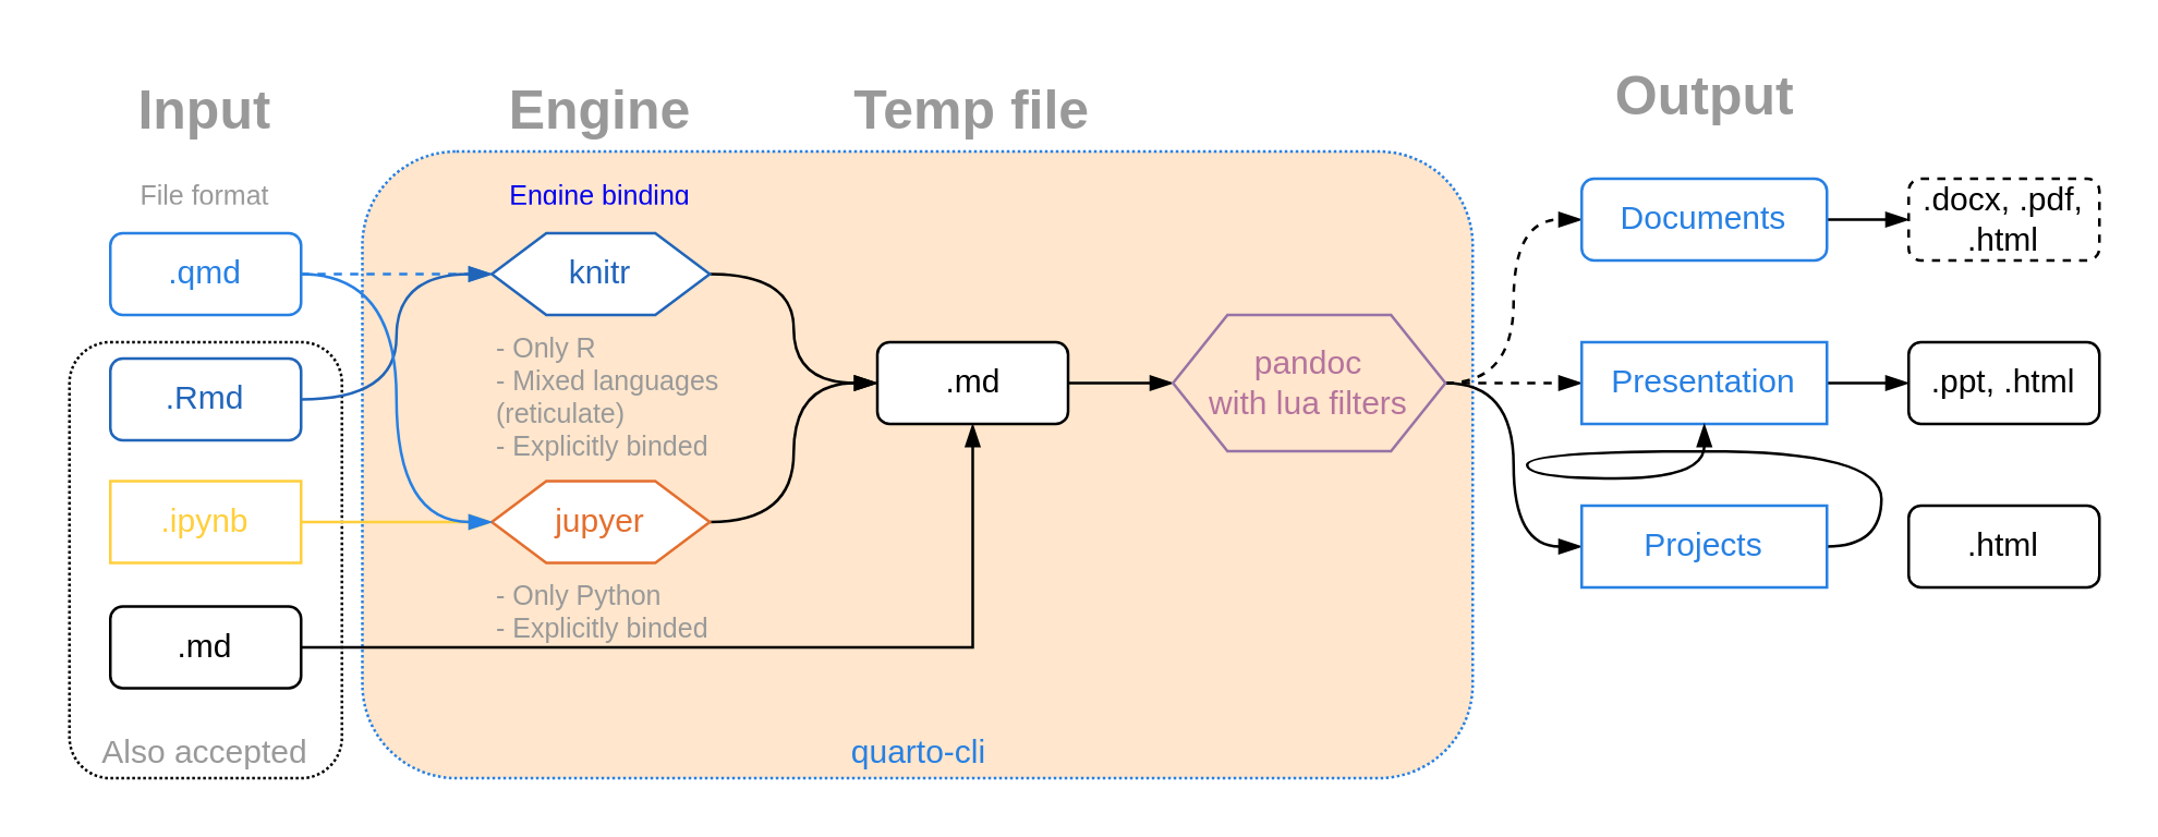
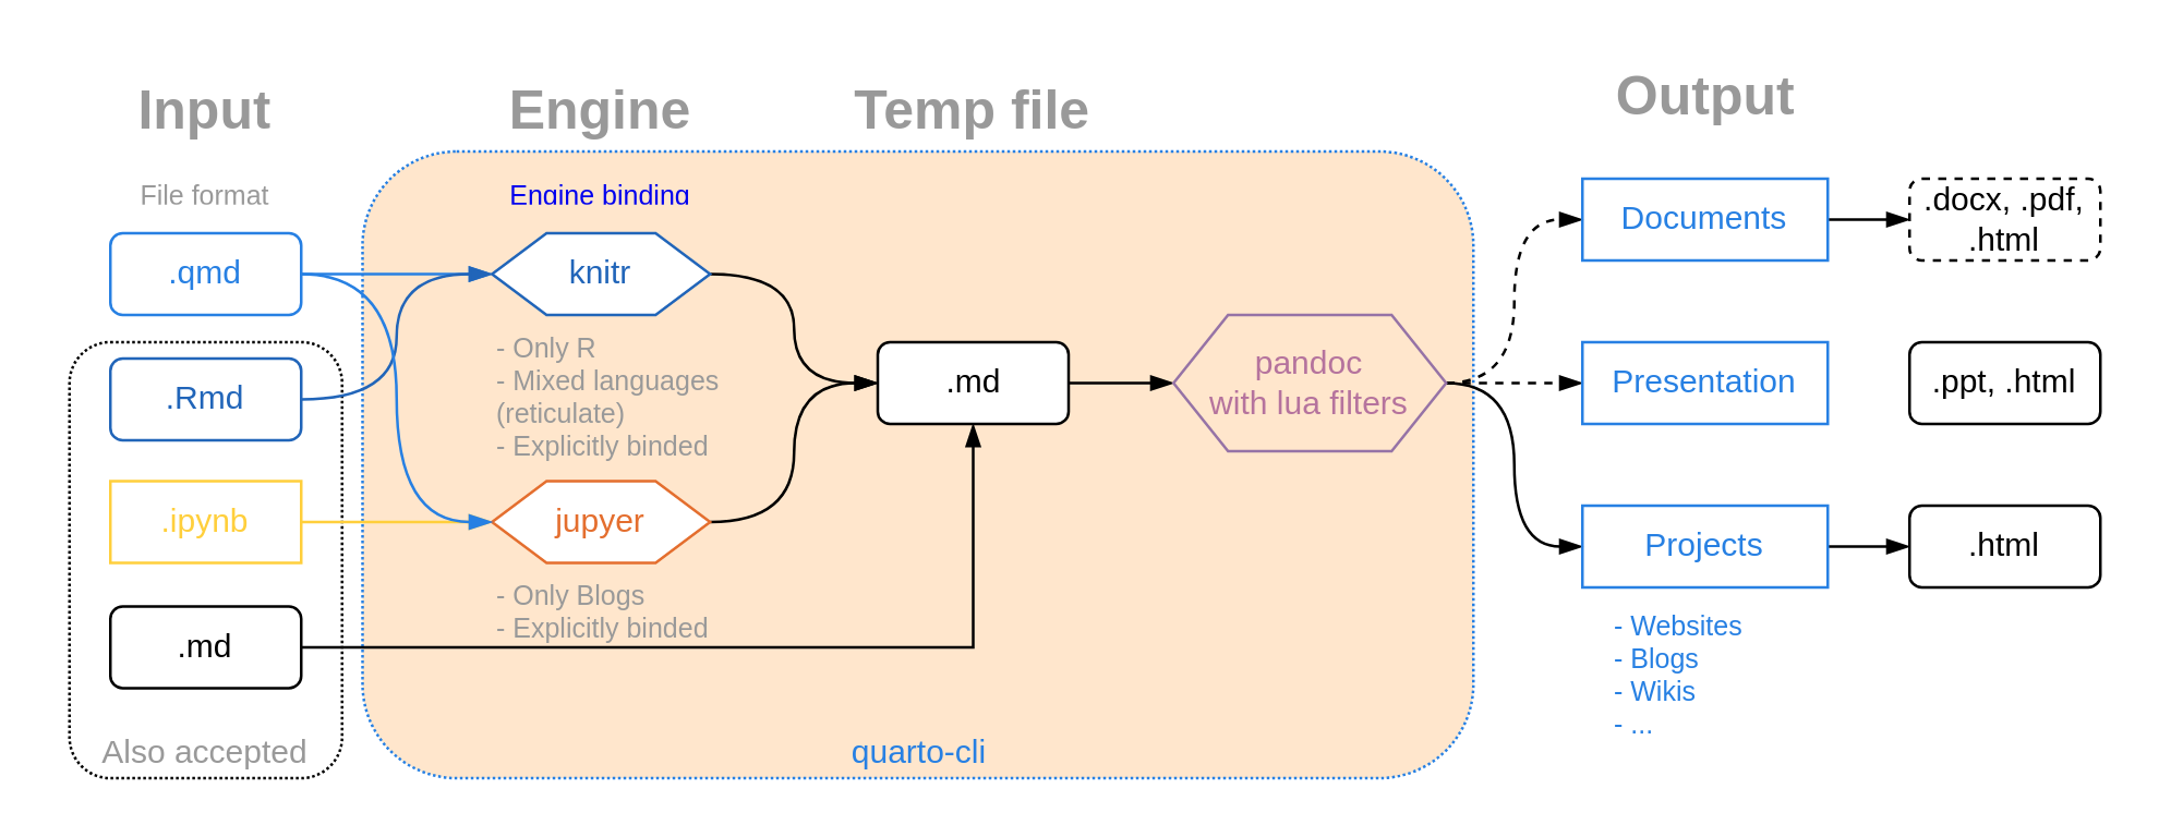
  <mxCell id="0" />
  <mxCell id="1" parent="0" />
  <mxCell id="2" value="&lt;h1&gt;Input&lt;/h1&gt;&lt;p&gt;File format&lt;br&gt;&lt;/p&gt;" style="text;html=1;strokeColor=none;fillColor=none;spacing=5;spacingTop=-20;whiteSpace=wrap;overflow=hidden;rounded=0;dashed=1;dashPattern=1 1;fontSize=10;fontColor=#999999;align=center;" vertex="1" parent="1"><mxGeometry x="20" y="25" width="110" height="50" as="geometry" /></mxCell>
  <mxCell id="3" value="quarto-cli" style="rounded=1;whiteSpace=wrap;html=1;dashed=1;dashPattern=1 1;verticalAlign=bottom;fontColor=#2780E3;strokeColor=#2780E3;fillColor=#ffe6cc;" vertex="1" parent="1"><mxGeometry x="132.5" y="55" width="407.5" height="230" as="geometry" /></mxCell>
  <mxCell id="4" value="Also accepted" style="rounded=1;whiteSpace=wrap;html=1;dashed=1;dashPattern=1 1;verticalAlign=bottom;fontColor=#999999;" vertex="1" parent="1"><mxGeometry x="25" y="125" width="100" height="160" as="geometry" /></mxCell>
- <mxCell id="5" style="edgeStyle=none;rounded=0;orthogonalLoop=1;jettySize=auto;html=1;exitX=1;exitY=0.5;exitDx=0;exitDy=0;entryX=0;entryY=0.5;entryDx=0;entryDy=0;fontColor=#2780e3;endArrow=blockThin;endFill=1;strokeColor=#2780E3;dashed=1;" edge="1" parent="1" source="6" target="12"><mxGeometry relative="1" as="geometry" /></mxCell>
+ <mxCell id="5" style="edgeStyle=none;rounded=0;orthogonalLoop=1;jettySize=auto;html=1;exitX=1;exitY=0.5;exitDx=0;exitDy=0;entryX=0;entryY=0.5;entryDx=0;entryDy=0;fontColor=#2780e3;endArrow=blockThin;endFill=1;strokeColor=#2780E3;" edge="1" parent="1" source="6" target="12"><mxGeometry relative="1" as="geometry" /></mxCell>
  <mxCell id="6" value=".qmd" style="rounded=1;whiteSpace=wrap;html=1;strokeColor=#2780e3;fontColor=#2780e3;" vertex="1" parent="1"><mxGeometry x="40" y="85" width="70" height="30" as="geometry" /></mxCell>
  <mxCell id="7" style="edgeStyle=orthogonalEdgeStyle;rounded=0;orthogonalLoop=1;jettySize=auto;html=1;exitX=1;exitY=0.5;exitDx=0;exitDy=0;fontColor=#2780e3;endArrow=blockThin;endFill=1;strokeColor=#FFCF3C;" edge="1" parent="1" source="8" target="14"><mxGeometry relative="1" as="geometry" /></mxCell>
  <mxCell id="8" value=".ipynb" style="whiteSpace=wrap;html=1;strokeColor=#ffcf3c;fontColor=#FFCF3C;rounded=0;" vertex="1" parent="1"><mxGeometry x="40" y="176" width="70" height="30" as="geometry" /></mxCell>
  <mxCell id="9" style="edgeStyle=orthogonalEdgeStyle;rounded=0;orthogonalLoop=1;jettySize=auto;html=1;exitX=1;exitY=0.5;exitDx=0;exitDy=0;entryX=0.5;entryY=1;entryDx=0;entryDy=0;fontColor=#2165b9;endArrow=blockThin;endFill=1;" edge="1" parent="1" source="10" target="16"><mxGeometry relative="1" as="geometry" /></mxCell>
  <mxCell id="10" value=".md" style="rounded=1;whiteSpace=wrap;html=1;" vertex="1" parent="1"><mxGeometry x="40" y="222" width="70" height="30" as="geometry" /></mxCell>
  <mxCell id="11" style="edgeStyle=orthogonalEdgeStyle;curved=1;rounded=0;orthogonalLoop=1;jettySize=auto;html=1;exitX=1;exitY=0.5;exitDx=0;exitDy=0;entryX=0;entryY=0.5;entryDx=0;entryDy=0;fontSize=10;fontColor=#333333;endArrow=blockThin;endFill=1;" edge="1" parent="1" source="12" target="16"><mxGeometry relative="1" as="geometry" /></mxCell>
  <mxCell id="12" value="knitr" style="shape=hexagon;perimeter=hexagonPerimeter2;whiteSpace=wrap;html=1;fixedSize=1;fontColor=#2165b9;strokeColor=#2165b9;" vertex="1" parent="1"><mxGeometry x="180" y="85" width="80" height="30" as="geometry" /></mxCell>
  <mxCell id="13" style="edgeStyle=orthogonalEdgeStyle;curved=1;rounded=0;orthogonalLoop=1;jettySize=auto;html=1;exitX=1;exitY=0.5;exitDx=0;exitDy=0;entryX=0;entryY=0.5;entryDx=0;entryDy=0;fontSize=10;fontColor=#333333;endArrow=blockThin;endFill=1;" edge="1" parent="1" source="14" target="16"><mxGeometry relative="1" as="geometry" /></mxCell>
  <mxCell id="14" value="jupyer" style="shape=hexagon;perimeter=hexagonPerimeter2;whiteSpace=wrap;html=1;fixedSize=1;fontColor=#e46e2e;strokeColor=#e46e2e;" vertex="1" parent="1"><mxGeometry x="180" y="176" width="80" height="30" as="geometry" /></mxCell>
  <mxCell id="15" style="edgeStyle=orthogonalEdgeStyle;rounded=0;orthogonalLoop=1;jettySize=auto;html=1;exitX=1;exitY=0.5;exitDx=0;exitDy=0;fontSize=10;fontColor=#333333;endArrow=blockThin;endFill=1;" edge="1" parent="1" source="16" target="25"><mxGeometry relative="1" as="geometry" /></mxCell>
  <mxCell id="16" value=".md" style="rounded=1;whiteSpace=wrap;html=1;" vertex="1" parent="1"><mxGeometry x="321.5" y="125" width="70" height="30" as="geometry" /></mxCell>
  <mxCell id="17" style="edgeStyle=orthogonalEdgeStyle;curved=1;rounded=0;orthogonalLoop=1;jettySize=auto;html=1;exitX=1;exitY=0.5;exitDx=0;exitDy=0;entryX=0;entryY=0.5;entryDx=0;entryDy=0;fontSize=10;fontColor=#2780E3;endArrow=blockThin;endFill=1;strokeColor=#2165B9;" edge="1" parent="1" source="18" target="12"><mxGeometry relative="1" as="geometry" /></mxCell>
  <mxCell id="18" value=".Rmd" style="rounded=1;whiteSpace=wrap;html=1;strokeColor=#2165B9;fontColor=#2165B9;" vertex="1" parent="1"><mxGeometry x="40" y="131" width="70" height="30" as="geometry" /></mxCell>
  <mxCell id="19" value="&lt;div&gt;- Only R&lt;/div&gt;&lt;div&gt;- Mixed languages (reticulate)&lt;br&gt;&lt;/div&gt;&lt;div&gt;- Explicitly binded&lt;br&gt;&lt;/div&gt;" style="text;html=1;strokeColor=none;fillColor=none;align=left;verticalAlign=top;whiteSpace=wrap;rounded=0;dashed=1;dashPattern=1 1;fontSize=10;fontColor=#999999;" vertex="1" parent="1"><mxGeometry x="180" y="115" width="100" height="50" as="geometry" /></mxCell>
  <mxCell id="20" value="&lt;h1&gt;Engine&lt;/h1&gt;&lt;p&gt;&lt;a href=&quot;https://quarto.org/docs/computations/execution-options.html#engine-binding&quot;&gt;Engine binding&lt;/a&gt;&lt;br&gt;&lt;/p&gt;" style="text;html=1;strokeColor=none;fillColor=none;spacing=5;spacingTop=-20;whiteSpace=wrap;overflow=hidden;rounded=0;dashed=1;dashPattern=1 1;fontSize=10;fontColor=#999999;align=center;" vertex="1" parent="1"><mxGeometry x="165" y="25" width="110" height="50" as="geometry" /></mxCell>
  <mxCell id="21" value="&lt;h1&gt;Temp file&lt;/h1&gt;" style="text;html=1;strokeColor=none;fillColor=none;spacing=5;spacingTop=-20;whiteSpace=wrap;overflow=hidden;rounded=0;dashed=1;dashPattern=1 1;fontSize=10;fontColor=#999999;align=center;" vertex="1" parent="1"><mxGeometry x="299" y="25" width="115" height="35" as="geometry" /></mxCell>
  <mxCell id="22" style="edgeStyle=orthogonalEdgeStyle;rounded=0;orthogonalLoop=1;jettySize=auto;html=1;exitX=1;exitY=0.5;exitDx=0;exitDy=0;fontSize=10;fontColor=#333333;endArrow=blockThin;endFill=1;dashed=1;entryX=0;entryY=0.5;entryDx=0;entryDy=0;" edge="1" parent="1" source="25" target="28"><mxGeometry relative="1" as="geometry"><mxPoint x="580" y="140" as="targetPoint" /></mxGeometry></mxCell>
  <mxCell id="23" style="edgeStyle=orthogonalEdgeStyle;curved=1;rounded=0;orthogonalLoop=1;jettySize=auto;html=1;exitX=1;exitY=0.5;exitDx=0;exitDy=0;entryX=0;entryY=0.5;entryDx=0;entryDy=0;dashed=0;fontSize=10;fontColor=#333333;endArrow=blockThin;endFill=1;" edge="1" parent="1" source="25" target="30"><mxGeometry relative="1" as="geometry"><mxPoint x="580" y="200" as="targetPoint" /></mxGeometry></mxCell>
  <mxCell id="24" style="edgeStyle=orthogonalEdgeStyle;curved=1;rounded=0;orthogonalLoop=1;jettySize=auto;html=1;exitX=1;exitY=0.5;exitDx=0;exitDy=0;entryX=0;entryY=0.5;entryDx=0;entryDy=0;dashed=1;fontSize=10;fontColor=#333333;endArrow=blockThin;endFill=1;" edge="1" parent="1" source="25" target="32"><mxGeometry relative="1" as="geometry"><mxPoint x="580" y="80" as="targetPoint" /></mxGeometry></mxCell>
  <mxCell id="25" value="&lt;div&gt;pandoc &lt;br&gt;&lt;/div&gt;&lt;div&gt;with lua filters&lt;/div&gt;" style="shape=hexagon;perimeter=hexagonPerimeter2;whiteSpace=wrap;html=1;fixedSize=1;strokeColor=#9673a6;fillColor=none;fontColor=#B5739D;" vertex="1" parent="1"><mxGeometry x="430" y="115" width="100" height="50" as="geometry" /></mxCell>
- <mxCell id="26" value="&lt;div&gt;- Only Python&lt;/div&gt;&lt;div&gt;- Explicitly binded&lt;br&gt;&lt;/div&gt;" style="text;html=1;strokeColor=none;fillColor=none;align=left;verticalAlign=top;whiteSpace=wrap;rounded=0;dashed=1;dashPattern=1 1;fontSize=10;fontColor=#999999;" vertex="1" parent="1"><mxGeometry x="180" y="206" width="100" height="50" as="geometry" /></mxCell>
- <mxCell id="27" style="edgeStyle=orthogonalEdgeStyle;curved=1;rounded=0;orthogonalLoop=1;jettySize=auto;html=1;exitX=1;exitY=0.5;exitDx=0;exitDy=0;entryX=0;entryY=0.5;entryDx=0;entryDy=0;fontSize=12;fontColor=#2780E3;endArrow=blockThin;endFill=1;" edge="1" parent="1" source="28" target="35"><mxGeometry relative="1" as="geometry" /></mxCell>
+ <mxCell id="26" value="&lt;div&gt;- Only Blogs&lt;/div&gt;&lt;div&gt;- Explicitly binded&lt;br&gt;&lt;/div&gt;" style="text;html=1;strokeColor=none;fillColor=none;align=left;verticalAlign=top;whiteSpace=wrap;rounded=0;dashed=1;dashPattern=1 1;fontSize=10;fontColor=#999999;" vertex="1" parent="1"><mxGeometry x="180" y="206" width="100" height="50" as="geometry" /></mxCell>
  <mxCell id="28" value="Presentation" style="rounded=0;whiteSpace=wrap;html=1;fontSize=12;fontColor=#2780E3;strokeColor=#2780E3;fillColor=none;" vertex="1" parent="1"><mxGeometry x="580" y="125" width="90" height="30" as="geometry" /></mxCell>
- <mxCell id="29" style="edgeStyle=orthogonalEdgeStyle;curved=1;rounded=0;orthogonalLoop=1;jettySize=auto;html=1;exitX=1;exitY=0.5;exitDx=0;exitDy=0;fontSize=12;fontColor=#2780E3;endArrow=blockThin;endFill=1;" edge="1" parent="1" source="30" target="28"><mxGeometry relative="1" as="geometry" /></mxCell>
+ <mxCell id="29" style="edgeStyle=orthogonalEdgeStyle;curved=1;rounded=0;orthogonalLoop=1;jettySize=auto;html=1;exitX=1;exitY=0.5;exitDx=0;exitDy=0;entryX=0;entryY=0.5;entryDx=0;entryDy=0;fontSize=12;fontColor=#2780E3;endArrow=blockThin;endFill=1;" edge="1" parent="1" source="30" target="36"><mxGeometry relative="1" as="geometry" /></mxCell>
  <mxCell id="30" value="Projects" style="rounded=0;whiteSpace=wrap;html=1;fontSize=12;fontColor=#2780E3;strokeColor=#2780E3;fillColor=none;" vertex="1" parent="1"><mxGeometry x="580" y="185" width="90" height="30" as="geometry" /></mxCell>
  <mxCell id="31" style="edgeStyle=orthogonalEdgeStyle;curved=1;rounded=0;orthogonalLoop=1;jettySize=auto;html=1;exitX=1;exitY=0.5;exitDx=0;exitDy=0;fontSize=12;fontColor=#2780E3;endArrow=blockThin;endFill=1;" edge="1" parent="1" source="32" target="34"><mxGeometry relative="1" as="geometry" /></mxCell>
- <mxCell id="32" value="Documents" style="whiteSpace=wrap;html=1;fontSize=12;fontColor=#2780E3;strokeColor=#2780E3;fillColor=none;rounded=1;" vertex="1" parent="1"><mxGeometry x="580" y="65" width="90" height="30" as="geometry" /></mxCell>
+ <mxCell id="32" value="Documents" style="rounded=0;whiteSpace=wrap;html=1;fontSize=12;fontColor=#2780E3;strokeColor=#2780E3;fillColor=none;" vertex="1" parent="1"><mxGeometry x="580" y="65" width="90" height="30" as="geometry" /></mxCell>
  <mxCell id="33" value="&lt;h1&gt;Output&lt;/h1&gt;" style="text;html=1;strokeColor=none;fillColor=none;spacing=5;spacingTop=-20;whiteSpace=wrap;overflow=hidden;rounded=0;dashed=1;dashPattern=1 1;fontSize=10;fontColor=#999999;align=center;" vertex="1" parent="1"><mxGeometry x="567.5" y="20" width="115" height="35" as="geometry" /></mxCell>
  <mxCell id="34" value=".docx, .pdf, .html" style="rounded=1;whiteSpace=wrap;html=1;dashed=1;" vertex="1" parent="1"><mxGeometry x="700" y="65" width="70" height="30" as="geometry" /></mxCell>
  <mxCell id="35" value=".ppt, .html" style="rounded=1;whiteSpace=wrap;html=1;" vertex="1" parent="1"><mxGeometry x="700" y="125" width="70" height="30" as="geometry" /></mxCell>
  <mxCell id="36" value=".html" style="rounded=1;whiteSpace=wrap;html=1;" vertex="1" parent="1"><mxGeometry x="700" y="185" width="70" height="30" as="geometry" /></mxCell>
+ <mxCell id="37" value="&lt;div&gt;&lt;font color=&quot;#2780E3&quot;&gt;- Websites&lt;br&gt;&lt;/font&gt;&lt;/div&gt;&lt;div&gt;&lt;font color=&quot;#2780E3&quot;&gt;- Blogs&lt;/font&gt;&lt;/div&gt;&lt;div&gt;&lt;font color=&quot;#2780E3&quot;&gt;- Wikis&lt;/font&gt;&lt;/div&gt;&lt;div&gt;&lt;font color=&quot;#2780E3&quot;&gt;- ...&lt;br&gt;&lt;/font&gt;&lt;/div&gt;" style="text;html=1;strokeColor=none;fillColor=none;align=left;verticalAlign=top;whiteSpace=wrap;rounded=0;dashed=1;dashPattern=1 1;fontSize=10;fontColor=#999999;" vertex="1" parent="1"><mxGeometry x="590" y="217" width="70" height="50" as="geometry" /></mxCell>
  <mxCell id="38" style="edgeStyle=orthogonalEdgeStyle;curved=1;rounded=0;orthogonalLoop=1;jettySize=auto;html=1;exitX=1;exitY=0.5;exitDx=0;exitDy=0;entryX=0;entryY=0.5;entryDx=0;entryDy=0;fontSize=12;fontColor=#2780E3;endArrow=blockThin;endFill=1;strokeColor=#2780E3;" edge="1" parent="1" source="6" target="14"><mxGeometry relative="1" as="geometry" /></mxCell>
